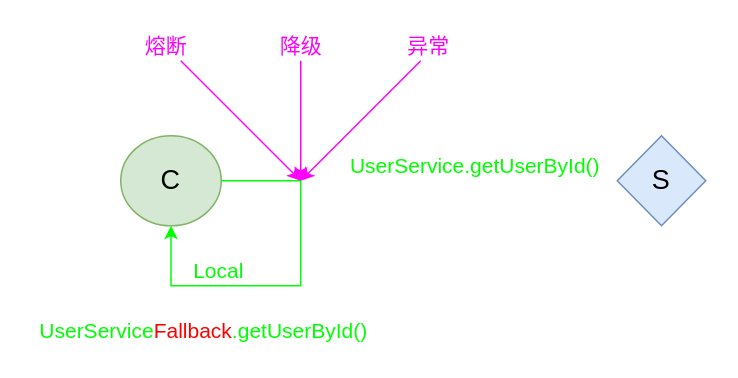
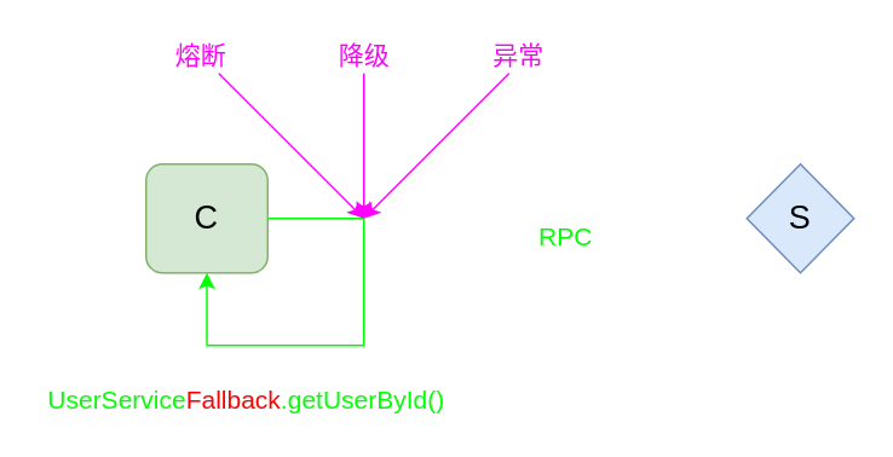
  <mxCell id="0" />
  <mxCell id="1" parent="0" />
- <mxCell id="2" value="C" style="ellipse;whiteSpace=wrap;html=1;fontSize=18;fillColor=#d5e8d4;strokeColor=#82b366;" vertex="1" parent="1"><mxGeometry x="80" y="90" width="67" height="60" as="geometry" /></mxCell>
+ <mxCell id="2" value="C" style="rounded=1;whiteSpace=wrap;html=1;fontSize=18;fillColor=#d5e8d4;strokeColor=#82b366;" vertex="1" parent="1"><mxGeometry x="80" y="90" width="67" height="60" as="geometry" /></mxCell>
  <mxCell id="3" value="S" style="rhombus;whiteSpace=wrap;html=1;fontSize=18;fillColor=#dae8fc;strokeColor=#6c8ebf;" vertex="1" parent="1"><mxGeometry x="411" y="90" width="59" height="60" as="geometry" /></mxCell>
- <mxCell id="4" value="&lt;font style=&quot;font-size: 14px&quot; color=&quot;#00ff00&quot;&gt;UserService.getUserById()&lt;/font&gt;" style="text;html=1;align=center;verticalAlign=middle;resizable=0;points=[];autosize=1;strokeColor=none;fillColor=none;" vertex="1" parent="1"><mxGeometry x="226" y="100" width="180" height="20" as="geometry" /></mxCell>
  <mxCell id="5" style="edgeStyle=orthogonalEdgeStyle;rounded=0;orthogonalLoop=1;jettySize=auto;html=1;exitX=1;exitY=0.5;exitDx=0;exitDy=0;entryX=0.5;entryY=1;entryDx=0;entryDy=0;fontSize=14;startArrow=none;startFill=0;fillColor=#d5e8d4;strokeColor=#00FF00;" edge="1" parent="1" source="2" target="2"><mxGeometry relative="1" as="geometry"><Array as="points"><mxPoint x="200" y="120" /><mxPoint x="200" y="190" /><mxPoint x="114" y="190" /></Array></mxGeometry></mxCell>
  <mxCell id="6" value="&lt;font style=&quot;font-size: 14px&quot; color=&quot;#00ff00&quot;&gt;UserService&lt;/font&gt;&lt;font style=&quot;font-size: 14px&quot; color=&quot;#ff0000&quot;&gt;Fallback&lt;/font&gt;&lt;font style=&quot;font-size: 14px&quot; color=&quot;#00ff00&quot;&gt;.getUserById()&lt;/font&gt;" style="text;html=1;align=center;verticalAlign=middle;resizable=0;points=[];autosize=1;strokeColor=none;fillColor=none;" vertex="1" parent="1"><mxGeometry x="20" y="210" width="230" height="20" as="geometry" /></mxCell>
- <mxCell id="8" value="&lt;font color=&quot;#00ff00&quot;&gt;Local&lt;/font&gt;" style="text;html=1;align=center;verticalAlign=middle;resizable=0;points=[];autosize=1;strokeColor=none;fillColor=none;fontSize=14;fontColor=#FF0000;" vertex="1" parent="1"><mxGeometry x="120" y="170" width="50" height="20" as="geometry" /></mxCell>
+ <mxCell id="7" value="&lt;font color=&quot;#00ff00&quot;&gt;RPC&lt;/font&gt;" style="text;html=1;align=center;verticalAlign=middle;resizable=0;points=[];autosize=1;strokeColor=none;fillColor=none;fontSize=14;fontColor=#FF0000;" vertex="1" parent="1"><mxGeometry x="286" y="120" width="50" height="20" as="geometry" /></mxCell>
  <mxCell id="9" value="" style="endArrow=classic;html=1;rounded=0;fontSize=14;fontColor=#FF0000;strokeColor=#FF00FF;" edge="1" parent="1"><mxGeometry width="50" height="50" relative="1" as="geometry"><mxPoint x="120" y="40" as="sourcePoint" /><mxPoint x="200" y="120" as="targetPoint" /></mxGeometry></mxCell>
  <mxCell id="10" value="" style="endArrow=classic;html=1;rounded=0;fontSize=14;fontColor=#FF0000;strokeColor=#FF00FF;" edge="1" parent="1"><mxGeometry width="50" height="50" relative="1" as="geometry"><mxPoint x="200" y="40" as="sourcePoint" /><mxPoint x="200" y="120" as="targetPoint" /></mxGeometry></mxCell>
  <mxCell id="11" value="" style="endArrow=classic;html=1;rounded=0;fontSize=14;fontColor=#FF0000;strokeColor=#FF00FF;" edge="1" parent="1"><mxGeometry width="50" height="50" relative="1" as="geometry"><mxPoint x="280" y="40" as="sourcePoint" /><mxPoint x="200" y="120" as="targetPoint" /></mxGeometry></mxCell>
  <mxCell id="12" value="&lt;font color=&quot;#ff00ff&quot;&gt;熔断&lt;/font&gt;" style="text;html=1;align=center;verticalAlign=middle;resizable=0;points=[];autosize=1;strokeColor=none;fillColor=none;fontSize=14;fontColor=#FF0000;" vertex="1" parent="1"><mxGeometry x="90" y="20" width="40" height="20" as="geometry" /></mxCell>
  <mxCell id="13" value="&lt;font color=&quot;#ff00ff&quot;&gt;降级&lt;/font&gt;" style="text;html=1;align=center;verticalAlign=middle;resizable=0;points=[];autosize=1;strokeColor=none;fillColor=none;fontSize=14;fontColor=#FF0000;" vertex="1" parent="1"><mxGeometry x="180" y="20" width="40" height="20" as="geometry" /></mxCell>
  <mxCell id="14" value="&lt;font color=&quot;#ff00ff&quot;&gt;异常&lt;/font&gt;" style="text;html=1;align=center;verticalAlign=middle;resizable=0;points=[];autosize=1;strokeColor=none;fillColor=none;fontSize=14;fontColor=#FF0000;" vertex="1" parent="1"><mxGeometry x="265" y="20" width="40" height="20" as="geometry" /></mxCell>
